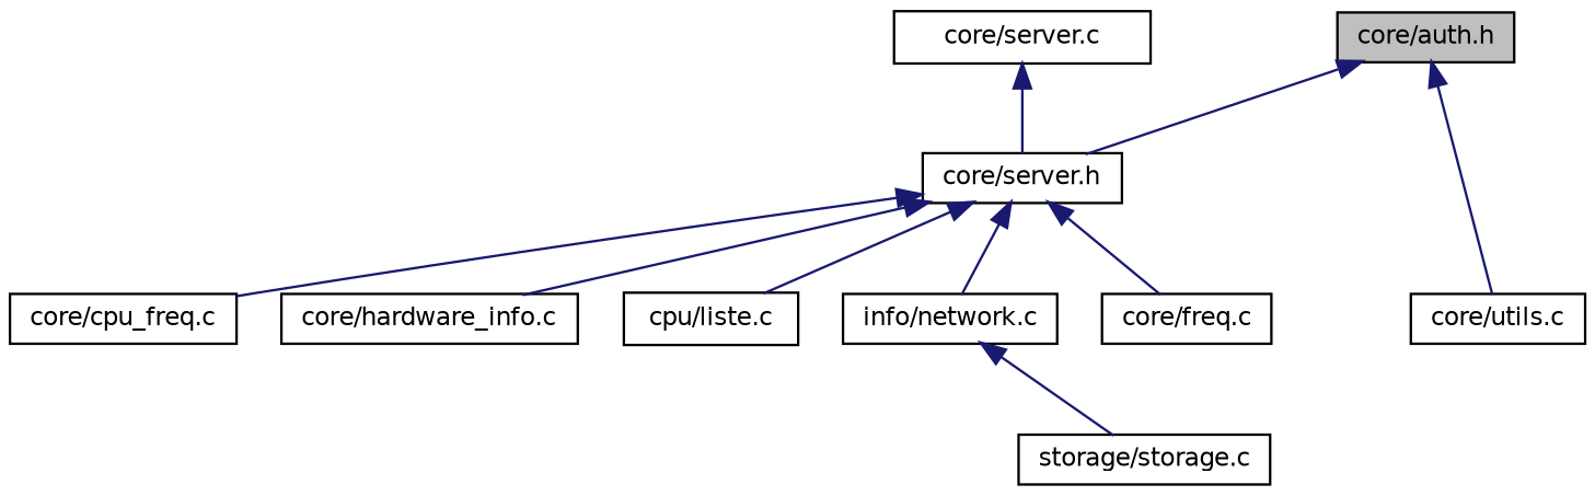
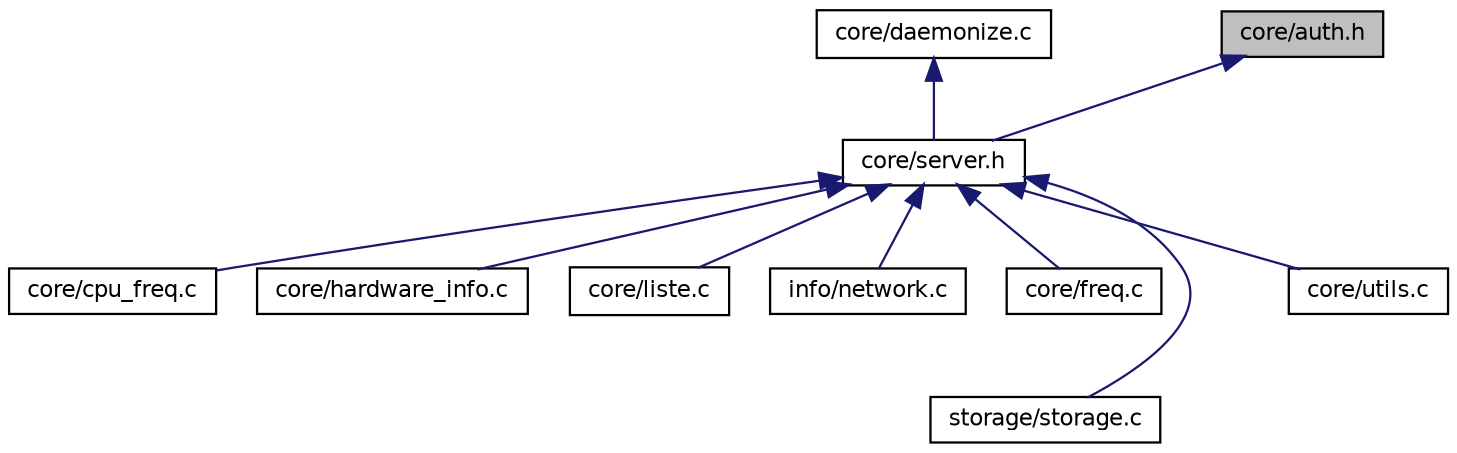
  digraph {
    node [color=black fillcolor=white fontname=Helvetica fontsize=10 shape=record style=filled]
    edge [color=midnightblue dir=back fontname=Helvetica fontsize=10 labelfontname=Helvetica labelfontsize=10 style=solid]
    n1 [fillcolor=grey75 fontcolor=black height=0.2 label="core/auth.h" width=0.4]
    n2 [height=0.2 label="core/server.h" width=0.4]
    n3 [height=0.2 label="core/cpu_freq.c" width=0.4]
    n4 [height=0.2 label="core/hardware_info.c" width=0.4]
-   n5 [height=0.2 label="cpu/liste.c" width=0.4]
+   n5 [height=0.2 label="core/liste.c" width=0.4]
    n6 [height=0.2 label="info/network.c" width=0.4]
    n7 [height=0.2 label="core/freq.c" width=0.4]
    n8 [height=0.2 label="storage/storage.c" width=0.4]
    n9 [height=0.2 label="core/utils.c" width=0.4]
-   n10 [height=0.2 label="core/server.c" width=0.4]
+   n10 [height=0.2 label="core/daemonize.c" width=0.4]
    n1 -> n2
    n2 -> n3
    n2 -> n4
    n2 -> n5
    n2 -> n6
    n2 -> n7
-   n6 -> n8
-   n1 -> n9
+   n2 -> n8
+   n2 -> n9
    n10 -> n2
  }
